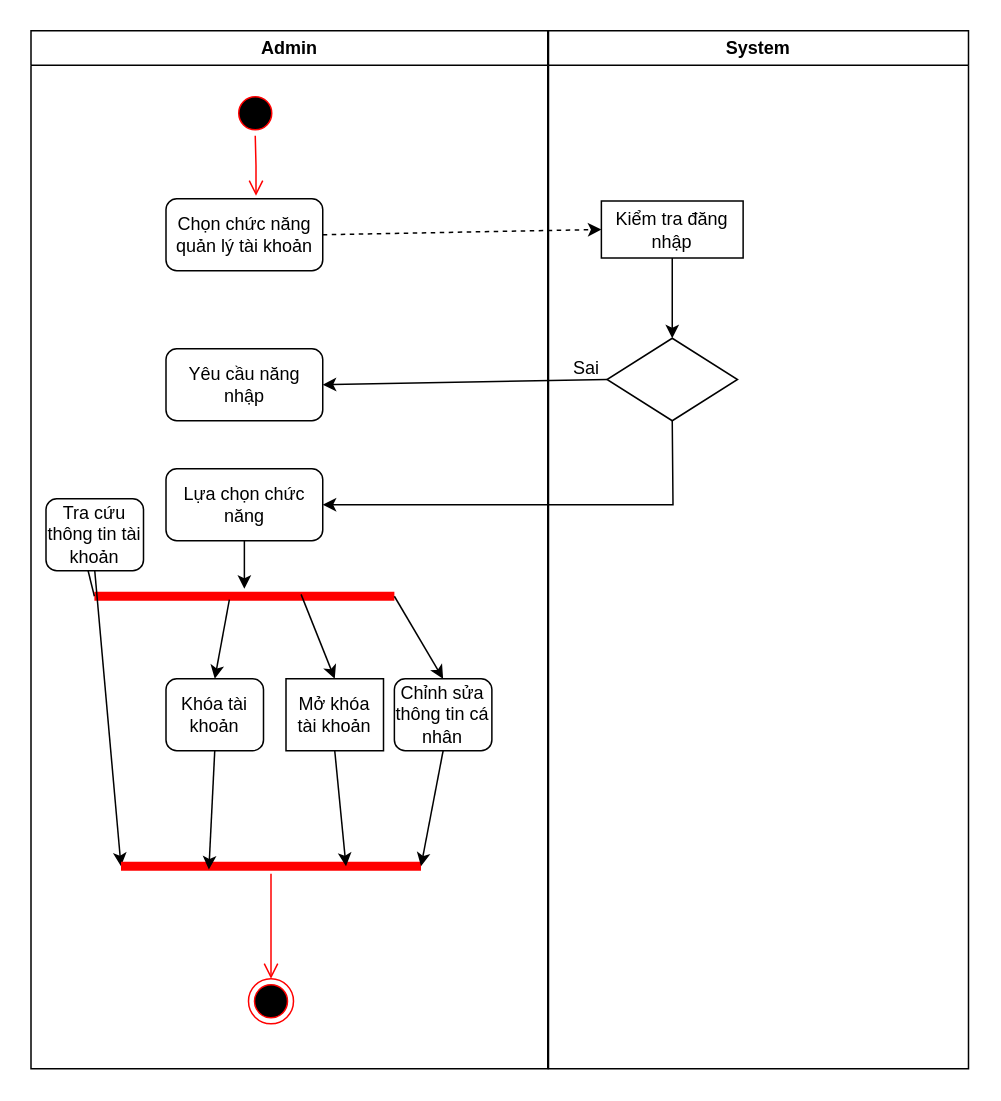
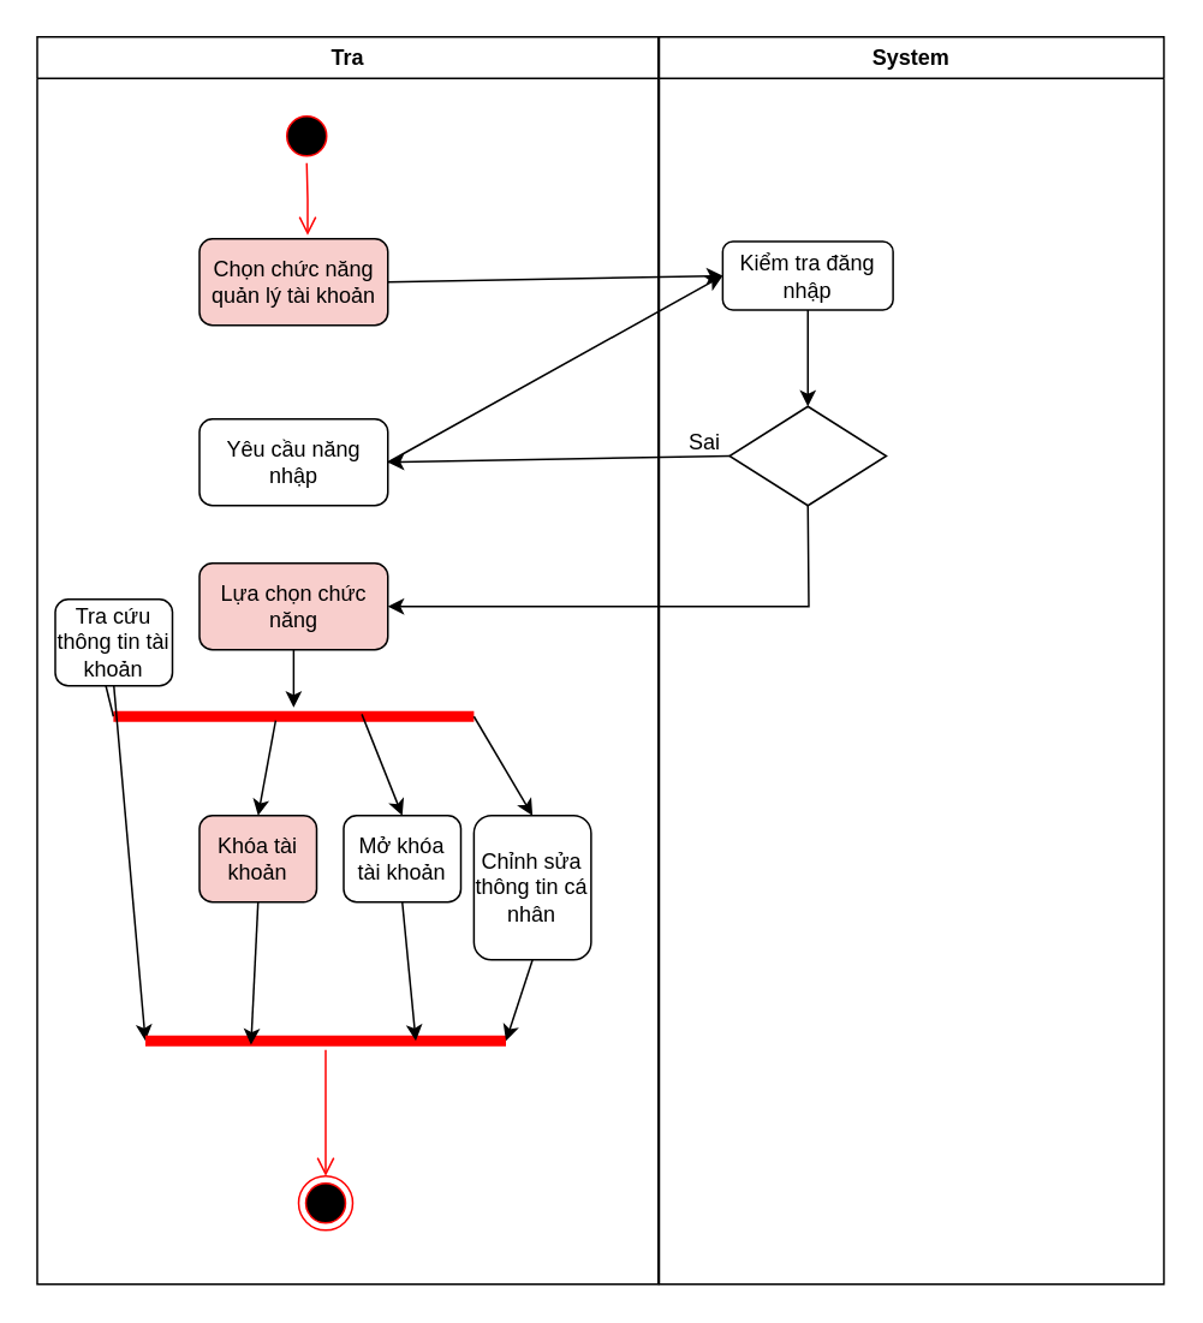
  <mxCell id="0" />
  <mxCell id="1" parent="0" />
- <mxCell id="2" value="Admin" style="swimlane;whiteSpace=wrap" parent="1" vertex="1"><mxGeometry x="20" y="20" width="344.5" height="692" as="geometry" /></mxCell>
+ <mxCell id="2" value="Tra" style="swimlane;whiteSpace=wrap" parent="1" vertex="1"><mxGeometry x="20" y="20" width="344.5" height="692" as="geometry" /></mxCell>
  <mxCell id="3" value="" style="ellipse;shape=startState;fillColor=#000000;strokeColor=#ff0000;" parent="2" vertex="1"><mxGeometry x="134.5" y="40" width="30" height="30" as="geometry" /></mxCell>
  <mxCell id="4" value="" style="edgeStyle=elbowEdgeStyle;elbow=horizontal;verticalAlign=bottom;endArrow=open;endSize=8;strokeColor=#FF0000;endFill=1;rounded=0" parent="2" source="3" edge="1"><mxGeometry x="100" y="40" as="geometry"><mxPoint x="150" y="110" as="targetPoint" /></mxGeometry></mxCell>
- <mxCell id="5" value="Chọn chức năng quản lý tài khoản" style="rounded=1;whiteSpace=wrap;html=1;" vertex="1" parent="2"><mxGeometry x="90" y="112" width="104.5" height="48" as="geometry" /></mxCell>
+ <mxCell id="5" value="Chọn chức năng quản lý tài khoản" style="rounded=1;whiteSpace=wrap;html=1;fillColor=#f8cecc;" vertex="1" parent="2"><mxGeometry x="90" y="112" width="104.5" height="48" as="geometry" /></mxCell>
  <mxCell id="6" value="Yêu cầu năng nhập" style="rounded=1;whiteSpace=wrap;html=1;" vertex="1" parent="2"><mxGeometry x="90" y="212" width="104.5" height="48" as="geometry" /></mxCell>
- <mxCell id="7" value="Lựa chọn chức năng" style="rounded=1;whiteSpace=wrap;html=1;" vertex="1" parent="2"><mxGeometry x="90" y="292" width="104.5" height="48" as="geometry" /></mxCell>
+ <mxCell id="7" value="Lựa chọn chức năng" style="rounded=1;whiteSpace=wrap;html=1;fillColor=#f8cecc;" vertex="1" parent="2"><mxGeometry x="90" y="292" width="104.5" height="48" as="geometry" /></mxCell>
  <mxCell id="8" value="" style="shape=line;html=1;strokeWidth=6;strokeColor=#ff0000;" vertex="1" parent="2"><mxGeometry x="42.25" y="372" width="200" height="10" as="geometry" /></mxCell>
  <mxCell id="9" value="" style="endArrow=classic;html=1;rounded=0;exitX=0.5;exitY=1;exitDx=0;exitDy=0;" edge="1" parent="2" source="7"><mxGeometry width="50" height="50" relative="1" as="geometry"><mxPoint x="180" y="462" as="sourcePoint" /><mxPoint x="142.25" y="372" as="targetPoint" /></mxGeometry></mxCell>
  <mxCell id="10" value="" style="endArrow=classic;html=1;rounded=0;exitX=0;exitY=0.5;exitDx=0;exitDy=0;exitPerimeter=0;entryX=0.25;entryY=0;entryDx=0;entryDy=0;" edge="1" parent="2" source="8" target="12"><mxGeometry width="50" height="50" relative="1" as="geometry"><mxPoint x="70" y="482" as="sourcePoint" /><mxPoint x="60" y="432" as="targetPoint" /></mxGeometry></mxCell>
  <mxCell id="11" value="" style="endArrow=classic;html=1;rounded=0;exitX=0.689;exitY=0.374;exitDx=0;exitDy=0;exitPerimeter=0;entryX=0.5;entryY=0;entryDx=0;entryDy=0;" edge="1" parent="2" source="8" target="13"><mxGeometry width="50" height="50" relative="1" as="geometry"><mxPoint x="180.85" y="372" as="sourcePoint" /><mxPoint x="220" y="432" as="targetPoint" /><Array as="points" /></mxGeometry></mxCell>
  <mxCell id="12" value="Tra cứu thông tin tài khoản" style="rounded=1;whiteSpace=wrap;html=1;" vertex="1" parent="2"><mxGeometry x="10" y="312" width="65" height="48" as="geometry" /></mxCell>
- <mxCell id="13" value="Mở khóa tài khoản" style="whiteSpace=wrap;html=1;rounded=0;" vertex="1" parent="2"><mxGeometry x="170" y="432" width="65" height="48" as="geometry" /></mxCell>
- <mxCell id="14" value="Khóa tài khoản" style="rounded=1;whiteSpace=wrap;html=1;" vertex="1" parent="2"><mxGeometry x="90" y="432" width="65" height="48" as="geometry" /></mxCell>
+ <mxCell id="13" value="Mở khóa tài khoản" style="rounded=1;whiteSpace=wrap;html=1;" vertex="1" parent="2"><mxGeometry x="170" y="432" width="65" height="48" as="geometry" /></mxCell>
+ <mxCell id="14" value="Khóa tài khoản" style="rounded=1;whiteSpace=wrap;html=1;fillColor=#f8cecc;" vertex="1" parent="2"><mxGeometry x="90" y="432" width="65" height="48" as="geometry" /></mxCell>
  <mxCell id="15" value="" style="endArrow=classic;html=1;rounded=0;exitX=0.45;exitY=0.724;exitDx=0;exitDy=0;exitPerimeter=0;entryX=0.5;entryY=0;entryDx=0;entryDy=0;" edge="1" parent="2" source="8" target="14"><mxGeometry width="50" height="50" relative="1" as="geometry"><mxPoint x="180" y="422" as="sourcePoint" /><mxPoint x="140" y="432" as="targetPoint" /></mxGeometry></mxCell>
  <mxCell id="16" value="" style="endArrow=classic;html=1;rounded=0;exitX=1;exitY=0.5;exitDx=0;exitDy=0;exitPerimeter=0;entryX=0.5;entryY=0;entryDx=0;entryDy=0;" edge="1" parent="2" source="8" target="17"><mxGeometry width="50" height="50" relative="1" as="geometry"><mxPoint x="250" y="442" as="sourcePoint" /><mxPoint x="270" y="432" as="targetPoint" /></mxGeometry></mxCell>
- <mxCell id="17" value="Chỉnh sửa thông tin cá nhân" style="rounded=1;whiteSpace=wrap;html=1;" vertex="1" parent="2"><mxGeometry x="242.25" y="432" width="65" height="48" as="geometry" /></mxCell>
+ <mxCell id="17" value="Chỉnh sửa thông tin cá nhân" style="rounded=1;whiteSpace=wrap;html=1;" vertex="1" parent="2"><mxGeometry x="242.25" y="432" width="65" height="80" as="geometry" /></mxCell>
  <mxCell id="18" value="" style="endArrow=classic;html=1;rounded=0;exitX=0.5;exitY=1;exitDx=0;exitDy=0;entryX=0;entryY=0.5;entryDx=0;entryDy=0;entryPerimeter=0;" edge="1" parent="2" source="12" target="19"><mxGeometry width="50" height="50" relative="1" as="geometry"><mxPoint x="80" y="582" as="sourcePoint" /><mxPoint x="80" y="542" as="targetPoint" /></mxGeometry></mxCell>
  <mxCell id="19" value="" style="shape=line;html=1;strokeWidth=6;strokeColor=#ff0000;" vertex="1" parent="2"><mxGeometry x="60" y="552" width="200" height="10" as="geometry" /></mxCell>
  <mxCell id="20" value="" style="edgeStyle=orthogonalEdgeStyle;html=1;verticalAlign=bottom;endArrow=open;endSize=8;strokeColor=#ff0000;rounded=0;entryX=0.5;entryY=0;entryDx=0;entryDy=0;" edge="1" source="19" parent="2" target="24"><mxGeometry relative="1" as="geometry"><mxPoint x="160" y="632" as="targetPoint" /></mxGeometry></mxCell>
  <mxCell id="21" value="" style="endArrow=classic;html=1;rounded=0;exitX=0.5;exitY=1;exitDx=0;exitDy=0;entryX=0.293;entryY=0.721;entryDx=0;entryDy=0;entryPerimeter=0;" edge="1" parent="2" source="14" target="19"><mxGeometry width="50" height="50" relative="1" as="geometry"><mxPoint x="90" y="592" as="sourcePoint" /><mxPoint x="140" y="542" as="targetPoint" /></mxGeometry></mxCell>
  <mxCell id="22" value="" style="endArrow=classic;html=1;rounded=0;exitX=0.5;exitY=1;exitDx=0;exitDy=0;entryX=0.75;entryY=0.5;entryDx=0;entryDy=0;entryPerimeter=0;" edge="1" parent="2" source="13" target="19"><mxGeometry width="50" height="50" relative="1" as="geometry"><mxPoint x="100" y="602" as="sourcePoint" /><mxPoint x="170" y="542" as="targetPoint" /></mxGeometry></mxCell>
  <mxCell id="23" value="" style="endArrow=classic;html=1;rounded=0;exitX=0.5;exitY=1;exitDx=0;exitDy=0;entryX=1;entryY=0.5;entryDx=0;entryDy=0;entryPerimeter=0;" edge="1" parent="2" source="17" target="19"><mxGeometry width="50" height="50" relative="1" as="geometry"><mxPoint x="110" y="612" as="sourcePoint" /><mxPoint x="220" y="552" as="targetPoint" /></mxGeometry></mxCell>
  <mxCell id="24" value="" style="ellipse;html=1;shape=endState;fillColor=#000000;strokeColor=#ff0000;" vertex="1" parent="2"><mxGeometry x="145" y="632" width="30" height="30" as="geometry" /></mxCell>
  <mxCell id="25" value="System" style="swimlane;whiteSpace=wrap" parent="1" vertex="1"><mxGeometry x="365" y="20" width="280" height="692" as="geometry" /></mxCell>
- <mxCell id="26" value="Kiểm tra đăng nhập" style="whiteSpace=wrap;html=1;rounded=0;" vertex="1" parent="25"><mxGeometry x="35.25" y="113.5" width="94.5" height="38" as="geometry" /></mxCell>
+ <mxCell id="26" value="Kiểm tra đăng nhập" style="rounded=1;whiteSpace=wrap;html=1;" vertex="1" parent="25"><mxGeometry x="35.25" y="113.5" width="94.5" height="38" as="geometry" /></mxCell>
  <mxCell id="27" value="" style="rhombus;whiteSpace=wrap;html=1;" vertex="1" parent="25"><mxGeometry x="39" y="205" width="87" height="55" as="geometry" /></mxCell>
  <mxCell id="28" value="" style="endArrow=classic;html=1;rounded=0;entryX=0.5;entryY=0;entryDx=0;entryDy=0;exitX=0.5;exitY=1;exitDx=0;exitDy=0;" edge="1" parent="25" source="26" target="27"><mxGeometry width="50" height="50" relative="1" as="geometry"><mxPoint x="134.75" y="198.5" as="sourcePoint" /><mxPoint x="184.75" y="148.5" as="targetPoint" /></mxGeometry></mxCell>
- <mxCell id="29" value="" style="endArrow=classic;html=1;rounded=0;exitX=1;exitY=0.5;exitDx=0;exitDy=0;entryX=0;entryY=0.5;entryDx=0;entryDy=0;dashed=1;" edge="1" parent="1" source="5" target="26"><mxGeometry width="50" height="50" relative="1" as="geometry"><mxPoint x="250" y="182" as="sourcePoint" /><mxPoint x="300" y="132" as="targetPoint" /></mxGeometry></mxCell>
+ <mxCell id="29" value="" style="endArrow=classic;html=1;rounded=0;exitX=1;exitY=0.5;exitDx=0;exitDy=0;entryX=0;entryY=0.5;entryDx=0;entryDy=0;" edge="1" parent="1" source="5" target="26"><mxGeometry width="50" height="50" relative="1" as="geometry"><mxPoint x="250" y="182" as="sourcePoint" /><mxPoint x="300" y="132" as="targetPoint" /></mxGeometry></mxCell>
+ <mxCell id="30" value="" style="endArrow=classic;html=1;rounded=0;exitX=1;exitY=0.5;exitDx=0;exitDy=0;entryX=0;entryY=0.5;entryDx=0;entryDy=0;" edge="1" parent="1" source="6" target="26"><mxGeometry width="50" height="50" relative="1" as="geometry"><mxPoint x="290" y="262" as="sourcePoint" /><mxPoint x="340" y="212" as="targetPoint" /></mxGeometry></mxCell>
  <mxCell id="31" value="" style="endArrow=classic;html=1;rounded=0;entryX=1;entryY=0.5;entryDx=0;entryDy=0;exitX=0;exitY=0.5;exitDx=0;exitDy=0;" edge="1" parent="1" source="27" target="6"><mxGeometry width="50" height="50" relative="1" as="geometry"><mxPoint x="250" y="332" as="sourcePoint" /><mxPoint x="300" y="282" as="targetPoint" /></mxGeometry></mxCell>
  <mxCell id="32" value="Sai" style="text;html=1;align=center;verticalAlign=middle;resizable=0;points=[];autosize=1;strokeColor=none;fillColor=none;" vertex="1" parent="1"><mxGeometry x="370" y="230" width="40" height="30" as="geometry" /></mxCell>
  <mxCell id="33" value="" style="endArrow=classic;html=1;rounded=0;exitX=0.5;exitY=1;exitDx=0;exitDy=0;entryX=1;entryY=0.5;entryDx=0;entryDy=0;" edge="1" parent="1" source="27" target="7"><mxGeometry width="50" height="50" relative="1" as="geometry"><mxPoint x="430" y="382" as="sourcePoint" /><mxPoint x="448" y="342" as="targetPoint" /><Array as="points"><mxPoint x="448" y="336" /></Array></mxGeometry></mxCell>
